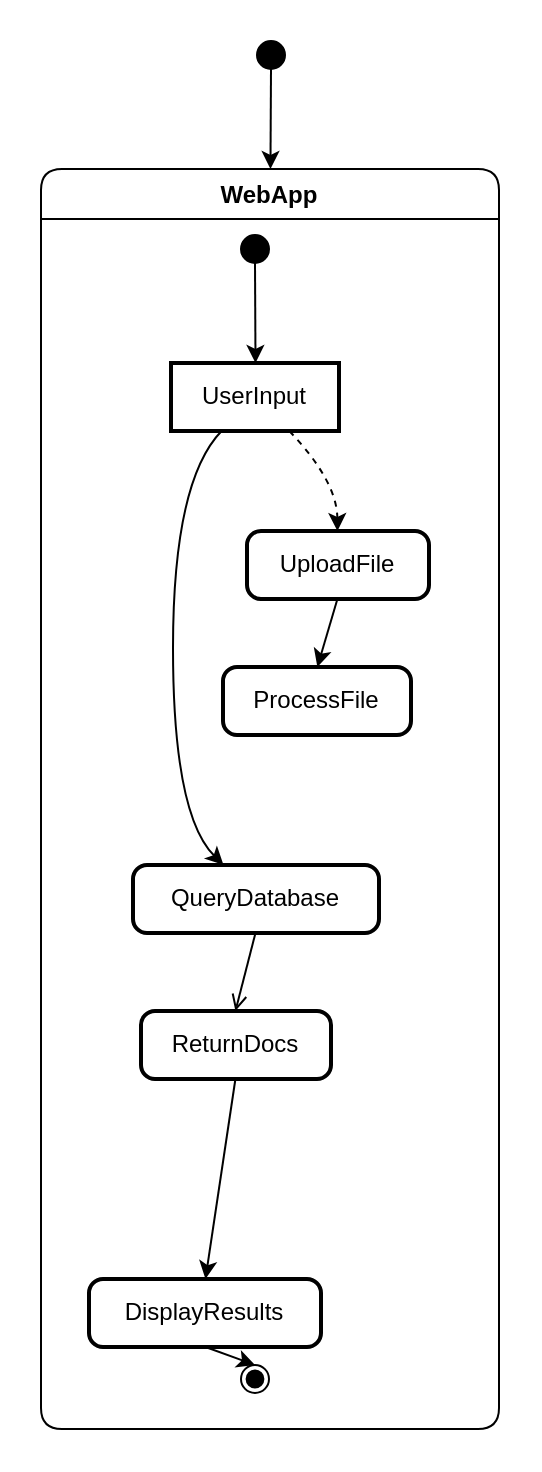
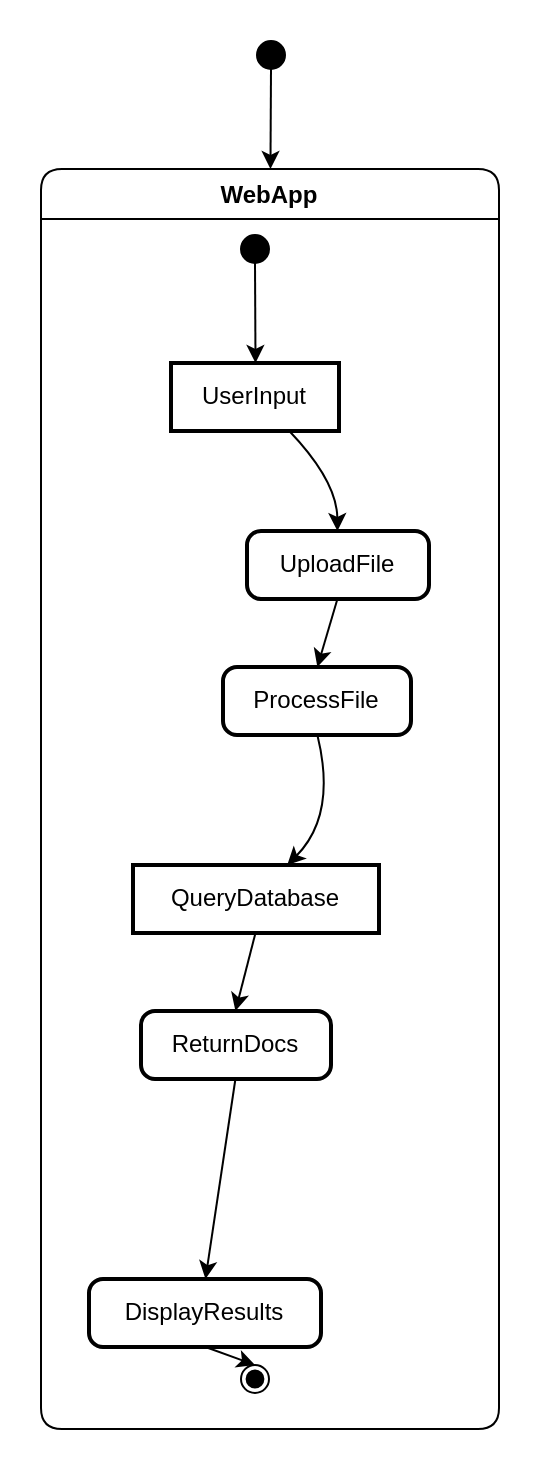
  <mxCell id="0" />
  <mxCell id="1" parent="0" />
  <mxCell id="2" value="" style="ellipse;fillColor=strokeColor;" vertex="1" parent="1"><mxGeometry x="128" y="20" width="14" height="14" as="geometry" /></mxCell>
  <mxCell id="3" value="WebApp" style="swimlane;fontStyle=1;align=center;verticalAlign=middle;startSize=25;container=0;collapsible=0;rounded=1;arcSize=14;dropTarget=0;" vertex="1" parent="1"><mxGeometry x="20" y="84" width="229" height="630" as="geometry" /></mxCell>
  <mxCell id="4" value="" style="ellipse;fillColor=strokeColor;" vertex="1" parent="3"><mxGeometry x="100" y="33" width="14" height="14" as="geometry" /></mxCell>
  <mxCell id="5" value="UserInput" style="absoluteArcSize=1;arcSize=14;whiteSpace=wrap;strokeWidth=2;rounded=0;" vertex="1" parent="3"><mxGeometry x="65" y="97" width="84" height="34" as="geometry" /></mxCell>
- <mxCell id="6" value="QueryDatabase" style="rounded=1;absoluteArcSize=1;arcSize=14;whiteSpace=wrap;strokeWidth=2;" vertex="1" parent="3"><mxGeometry x="46" y="348" width="123" height="34" as="geometry" /></mxCell>
+ <mxCell id="6" value="QueryDatabase" style="absoluteArcSize=1;arcSize=14;whiteSpace=wrap;strokeWidth=2;rounded=0;" vertex="1" parent="3"><mxGeometry x="46" y="348" width="123" height="34" as="geometry" /></mxCell>
  <mxCell id="7" value="ReturnDocs" style="rounded=1;absoluteArcSize=1;arcSize=14;whiteSpace=wrap;strokeWidth=2;" vertex="1" parent="3"><mxGeometry x="50" y="421" width="95" height="34" as="geometry" /></mxCell>
  <mxCell id="8" value="DisplayResults" style="rounded=1;absoluteArcSize=1;arcSize=14;whiteSpace=wrap;strokeWidth=2;" vertex="1" parent="3"><mxGeometry x="24" y="555" width="116" height="34" as="geometry" /></mxCell>
  <mxCell id="9" value="" style="ellipse;shape=endState;fillColor=strokeColor;" vertex="1" parent="3"><mxGeometry x="100" y="598" width="14" height="14" as="geometry" /></mxCell>
  <mxCell id="10" value="UploadFile" style="rounded=1;absoluteArcSize=1;arcSize=14;whiteSpace=wrap;strokeWidth=2;" vertex="1" parent="3"><mxGeometry x="103" y="181" width="91" height="34" as="geometry" /></mxCell>
  <mxCell id="11" value="ProcessFile" style="rounded=1;absoluteArcSize=1;arcSize=14;whiteSpace=wrap;strokeWidth=2;" vertex="1" parent="3"><mxGeometry x="91" y="249" width="94" height="34" as="geometry" /></mxCell>
  <mxCell id="12" value="" style="curved=1;startArrow=none;;exitX=0.515;exitY=1;entryX=0.503;entryY=0;" edge="1" parent="3" source="4" target="5"><mxGeometry relative="1" as="geometry"><Array as="points" /></mxGeometry></mxCell>
- <mxCell id="13" value="" style="curved=1;startArrow=none;;exitX=0.307;exitY=0.985;entryX=0.364;entryY=-0.015;" edge="1" parent="3" source="5" target="6"><mxGeometry relative="1" as="geometry"><Array as="points"><mxPoint x="66" y="156" /><mxPoint x="66" y="323" /></Array></mxGeometry></mxCell>
- <mxCell id="14" value="" style="curved=1;startArrow=none;exitX=0.498;exitY=0.971;entryX=0.497;entryY=0;endArrow=open;" edge="1" parent="3" source="6" target="7"><mxGeometry relative="1" as="geometry"><Array as="points" /></mxGeometry></mxCell>
+ <mxCell id="14" value="" style="curved=1;startArrow=none;;exitX=0.498;exitY=0.971;entryX=0.497;entryY=0;" edge="1" parent="3" source="6" target="7"><mxGeometry relative="1" as="geometry"><Array as="points" /></mxGeometry></mxCell>
  <mxCell id="15" value="" style="curved=1;startArrow=none;;exitX=0.497;exitY=0.985;entryX=0.502;entryY=-0.015;" edge="1" parent="3" source="7" target="8"><mxGeometry relative="1" as="geometry"><Array as="points" /></mxGeometry></mxCell>
  <mxCell id="16" value="" style="curved=1;startArrow=none;;exitX=0.502;exitY=0.971;entryX=0.515;entryY=0;" edge="1" parent="3" source="8" target="9"><mxGeometry relative="1" as="geometry"><Array as="points" /></mxGeometry></mxCell>
- <mxCell id="17" value="" style="curved=1;startArrow=none;exitX=0.698;exitY=0.985;entryX=0.497;entryY=-0.015;dashed=1;" edge="1" parent="3" source="5" target="10"><mxGeometry relative="1" as="geometry"><Array as="points"><mxPoint x="148" y="156" /></Array></mxGeometry></mxCell>
+ <mxCell id="17" value="" style="curved=1;startArrow=none;;exitX=0.698;exitY=0.985;entryX=0.497;entryY=-0.015;" edge="1" parent="3" source="5" target="10"><mxGeometry relative="1" as="geometry"><Array as="points"><mxPoint x="148" y="156" /></Array></mxGeometry></mxCell>
  <mxCell id="18" value="" style="curved=1;startArrow=none;;exitX=0.497;exitY=0.971;entryX=0.502;entryY=0;" edge="1" parent="3" source="10" target="11"><mxGeometry relative="1" as="geometry"><Array as="points" /></mxGeometry></mxCell>
+ <mxCell id="19" value="" style="curved=1;startArrow=none;;exitX=0.502;exitY=0.985;entryX=0.631;entryY=-0.015;" edge="1" parent="3" source="11" target="6"><mxGeometry relative="1" as="geometry"><Array as="points"><mxPoint x="148" y="323" /></Array></mxGeometry></mxCell>
  <mxCell id="20" value="" style="curved=1;startArrow=none;;exitX=0.48;exitY=1;entryX=0.501;entryY=0;" edge="1" parent="1" source="2" target="3"><mxGeometry relative="1" as="geometry"><Array as="points" /></mxGeometry></mxCell>
